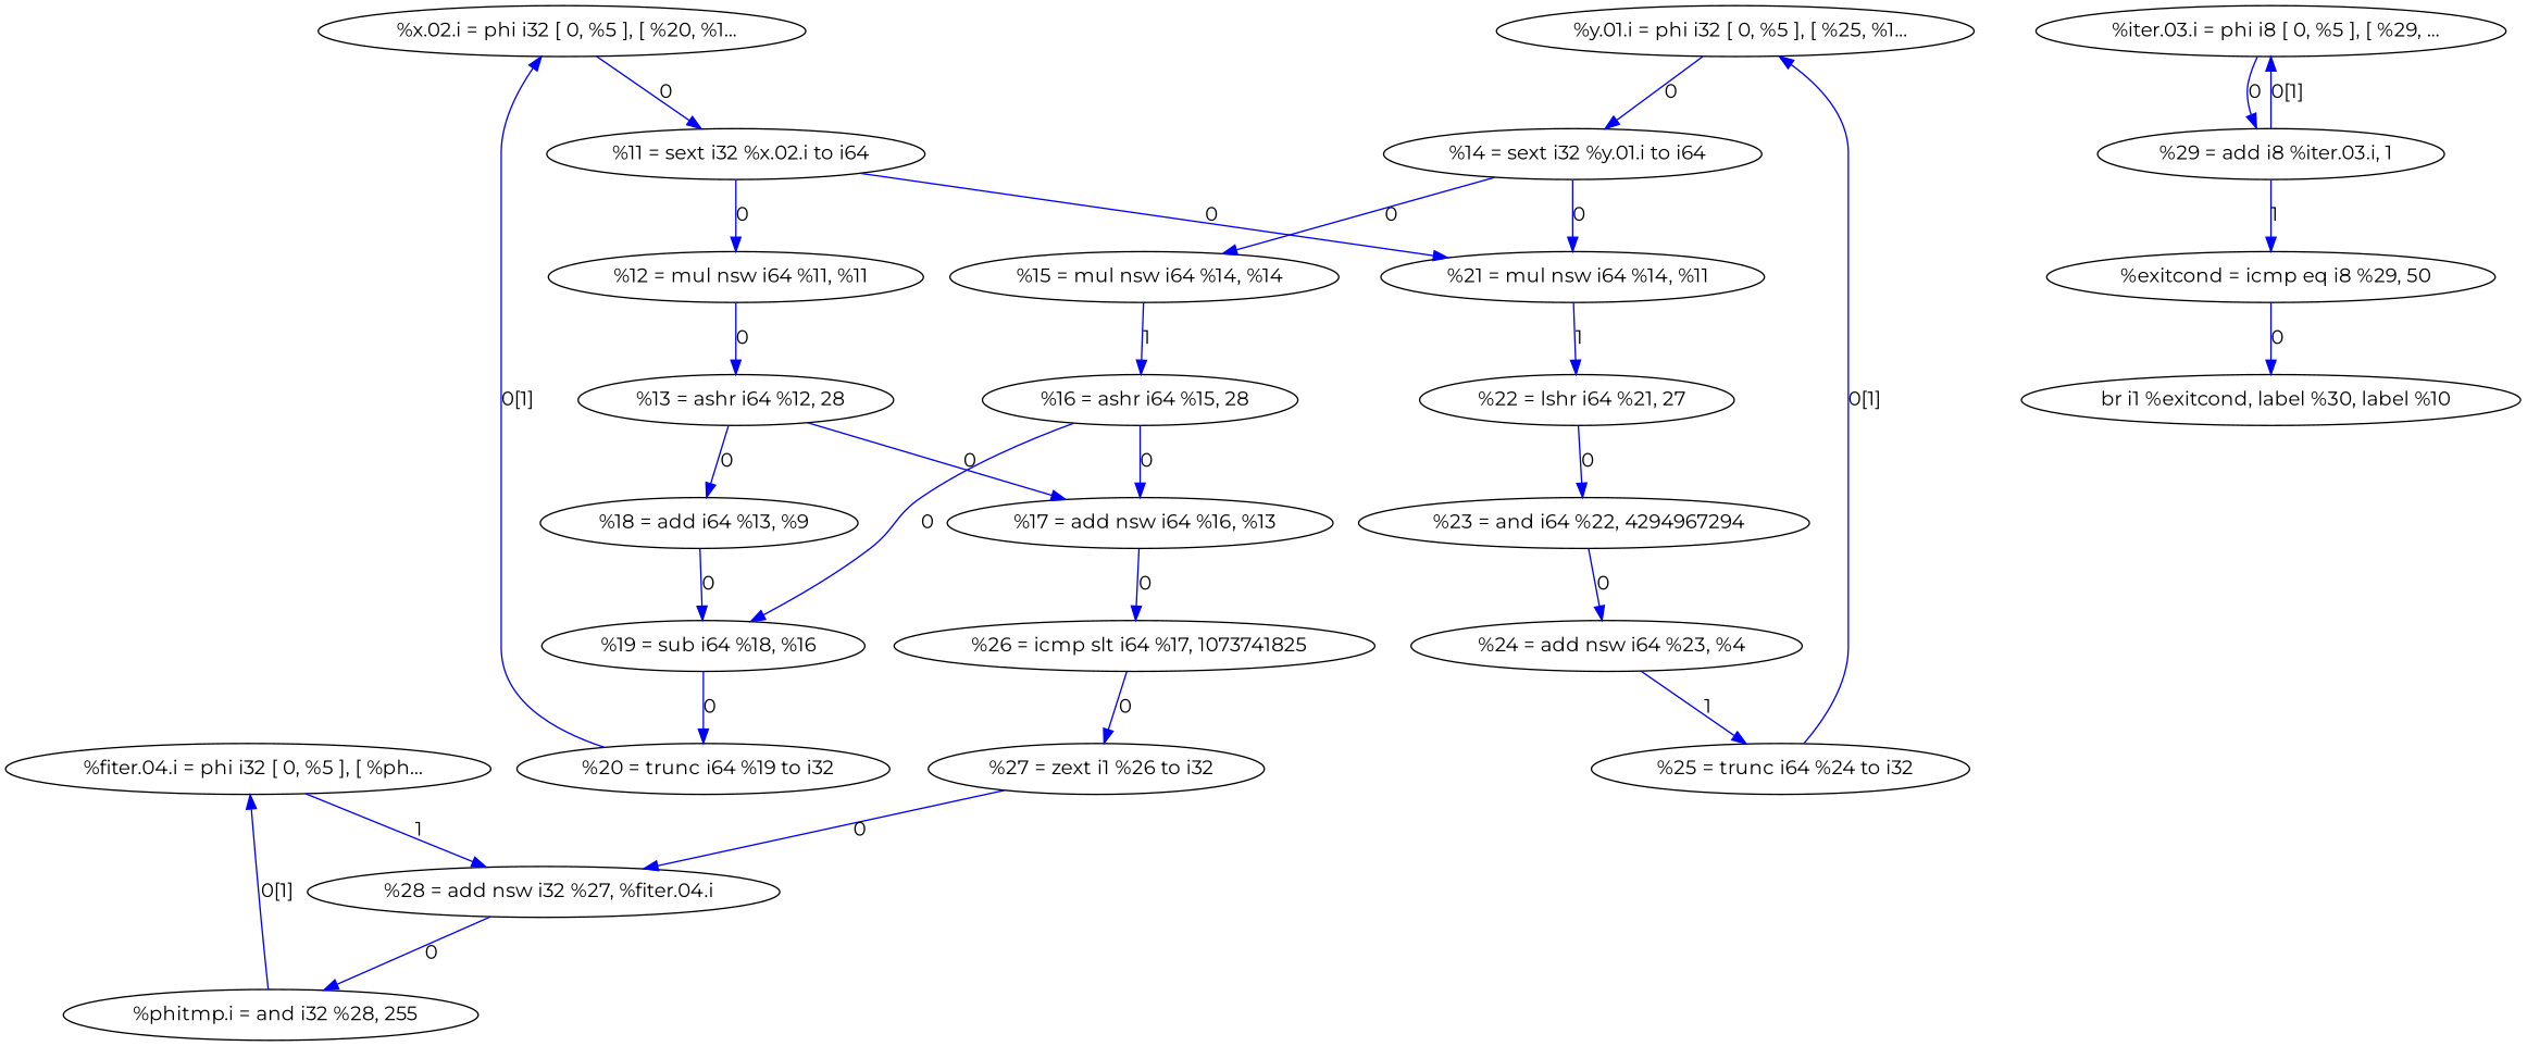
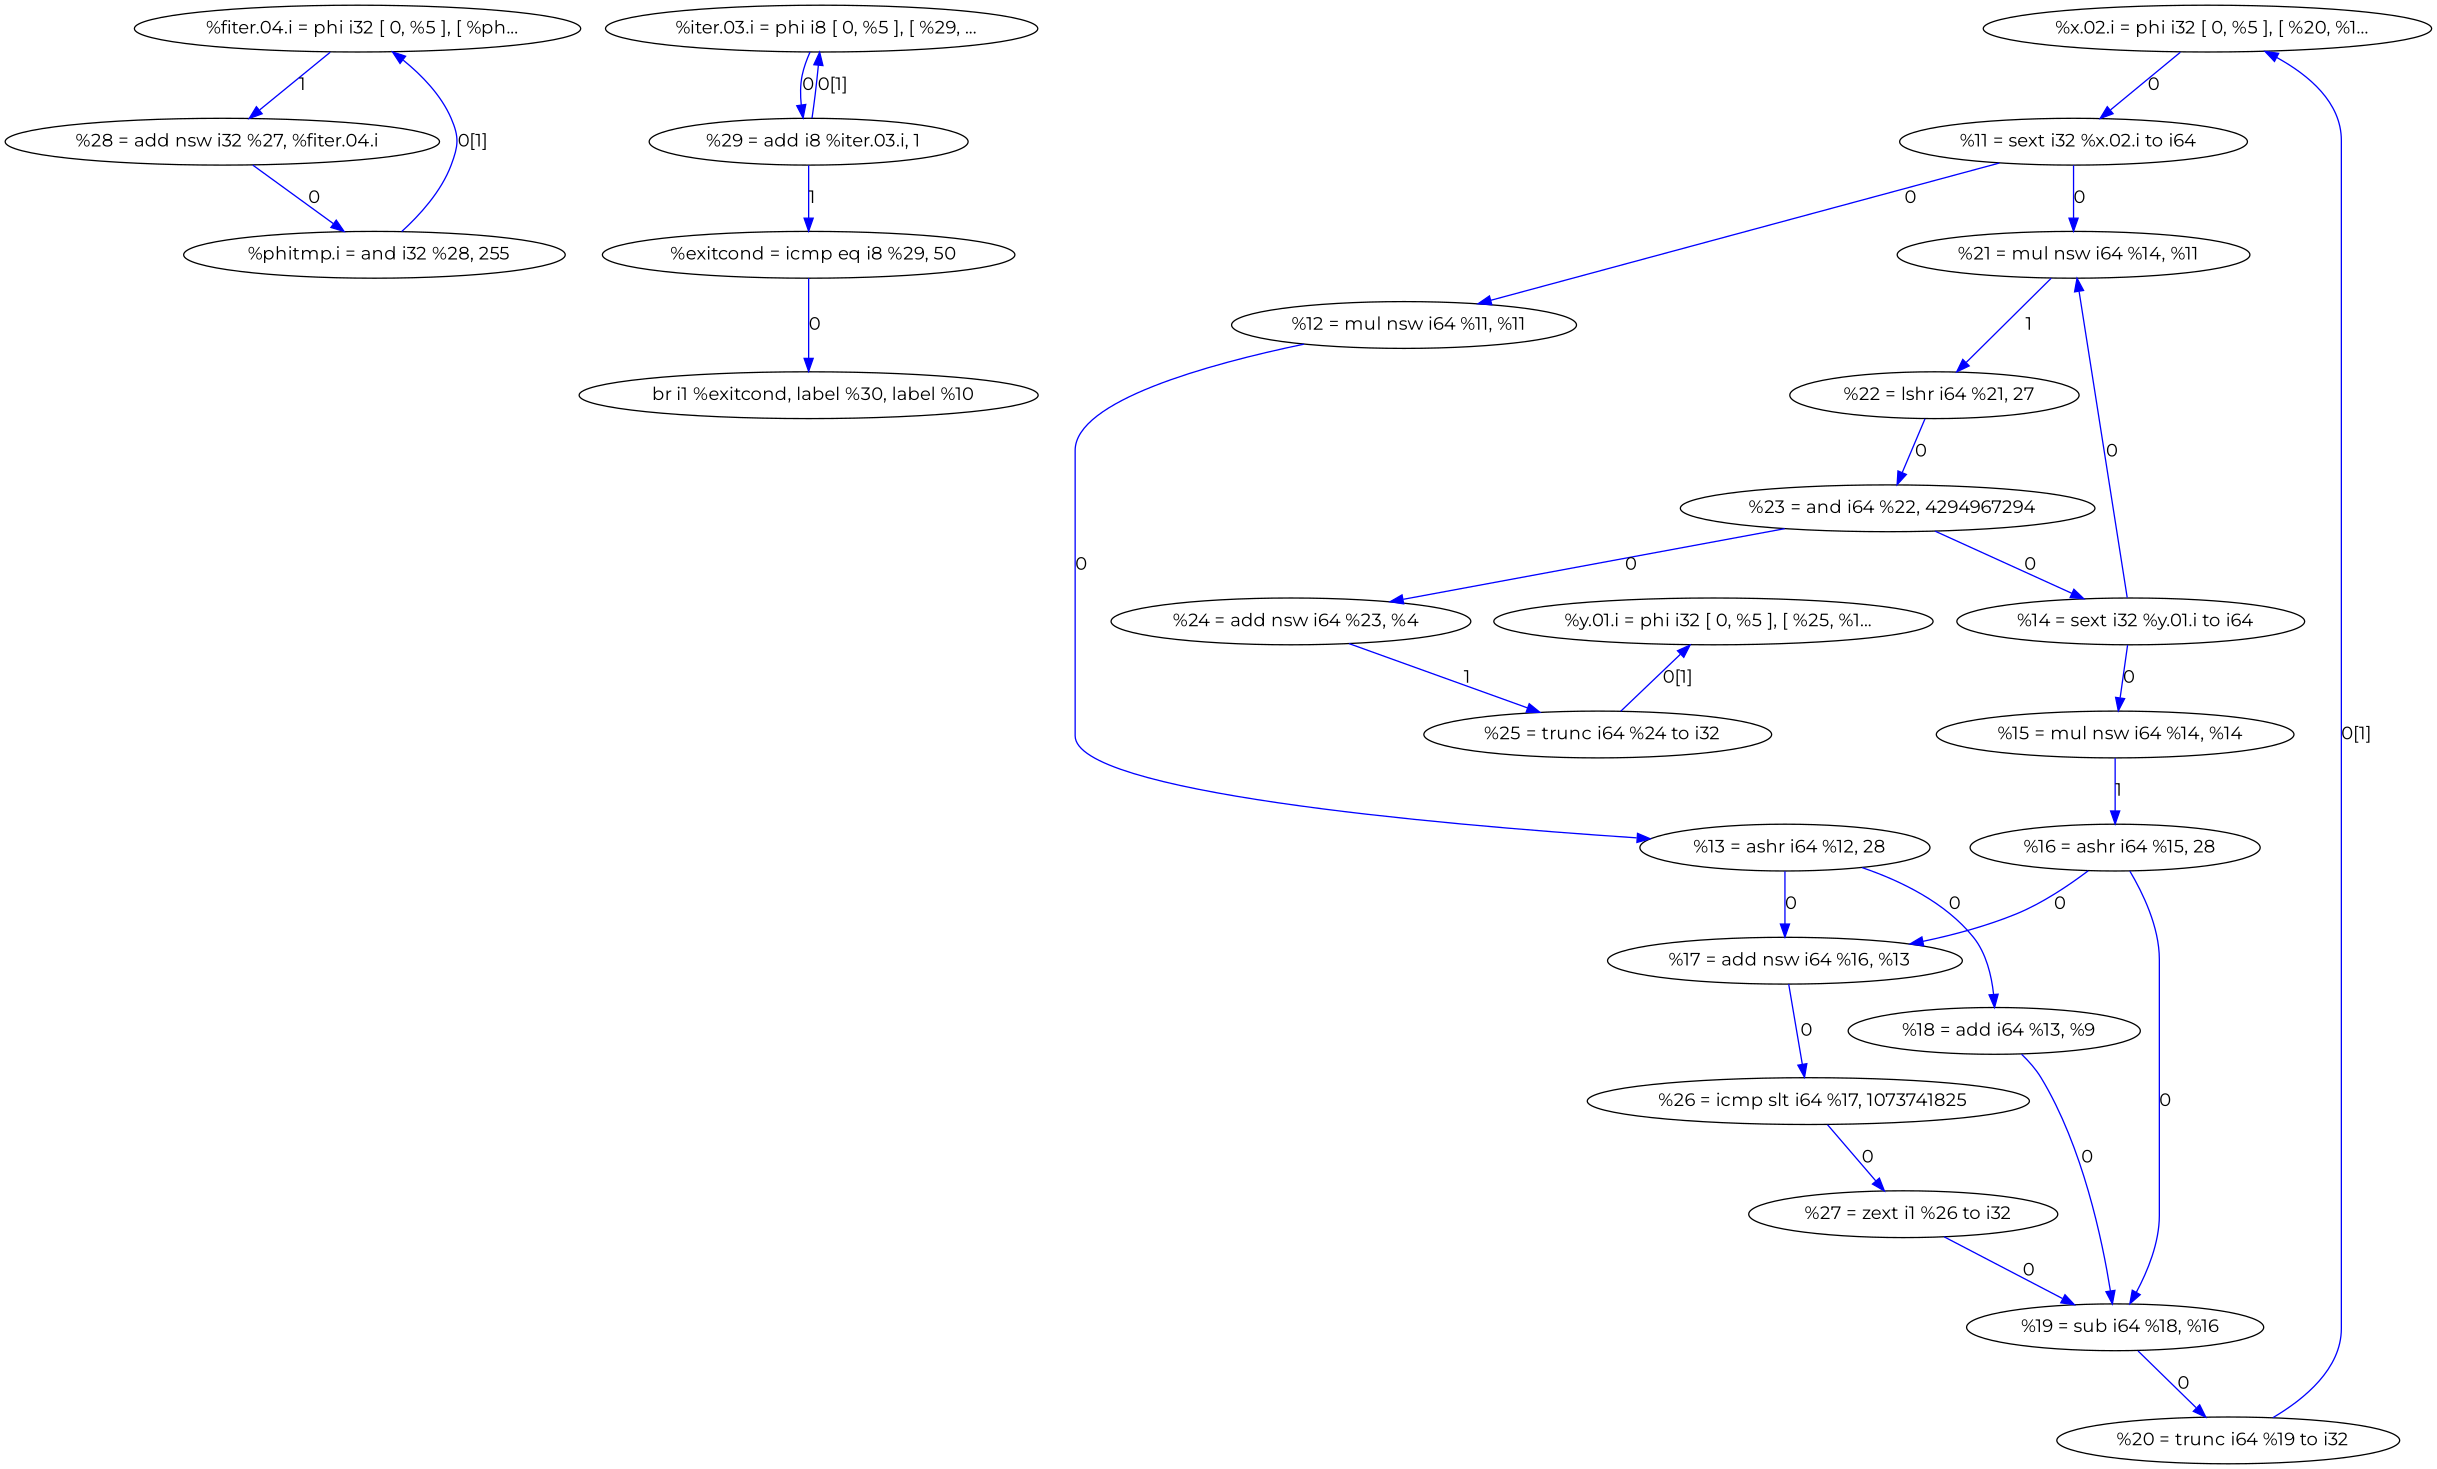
  digraph {
    fontname=Montserrat
    node [fontname=Montserrat]
    edge [color=blue fontname=Montserrat]
    n1 [label="  %28 = add nsw i32 %27, %fiter.04.i"]
    n2 [label="  %phitmp.i = and i32 %28, 255"]
    n3 [label="  %fiter.04.i = phi i32 [ 0, %5 ], [ %ph..."]
    n4 [label="  %29 = add i8 %iter.03.i, 1"]
    n5 [label="  %exitcond = icmp eq i8 %29, 50"]
    n6 [label="  br i1 %exitcond, label %30, label %10"]
    n7 [label="  %iter.03.i = phi i8 [ 0, %5 ], [ %29, ..."]
    n8 [label="  %11 = sext i32 %x.02.i to i64"]
    n9 [label="  %12 = mul nsw i64 %11, %11"]
    n10 [label="  %21 = mul nsw i64 %14, %11"]
    n11 [label="  %13 = ashr i64 %12, 28"]
    n12 [label="  %22 = lshr i64 %21, 27"]
    n13 [label="  %x.02.i = phi i32 [ 0, %5 ], [ %20, %1..."]
    n14 [label="  %20 = trunc i64 %19 to i32"]
    n15 [label="  %14 = sext i32 %y.01.i to i64"]
    n16 [label="  %15 = mul nsw i64 %14, %14"]
    n17 [label="  %16 = ashr i64 %15, 28"]
    n18 [label="  %y.01.i = phi i32 [ 0, %5 ], [ %25, %1..."]
    n19 [label="  %25 = trunc i64 %24 to i32"]
    n20 [label="  %17 = add nsw i64 %16, %13"]
    n21 [label="  %18 = add i64 %13, %9"]
    n22 [label="  %23 = and i64 %22, 4294967294"]
    n23 [label="  %26 = icmp slt i64 %17, 1073741825"]
    n24 [label="  %19 = sub i64 %18, %16"]
    n25 [label="  %27 = zext i1 %26 to i32"]
    n26 [label="  %24 = add nsw i64 %23, %4"]
    n1 -> n2 [label=0]
    n3 -> n1 [label=1]
    n3 -> n2 [dir=back label="0[1]"]
    n4 -> n5 [label=1]
    n5 -> n6 [label=0]
    n7 -> n4 [label=0]
    n7 -> n4 [dir=back label="0[1]"]
    n8 -> n9 [label=0]
    n8 -> n10 [label=0]
    n9 -> n11 [label=0]
    n10 -> n12 [label=1]
    n11 -> n20 [label=0]
    n11 -> n21 [label=0]
    n12 -> n22 [label=0]
    n13 -> n8 [label=0]
    n13 -> n14 [dir=back label="0[1]"]
    n15 -> n10 [label=0]
    n15 -> n16 [label=0]
    n16 -> n17 [label=1]
    n17 -> n20 [label=0]
    n17 -> n24 [label=0]
-   n18 -> n15 [label=0]
+   n22 -> n15 [label=0]
    n18 -> n19 [dir=back label="0[1]"]
    n20 -> n23 [label=0]
    n21 -> n24 [label=0]
    n22 -> n26 [label=0]
    n23 -> n25 [label=0]
    n24 -> n14 [label=0]
-   n25 -> n1 [label=0]
+   n25 -> n24 [label=0]
    n26 -> n19 [label=1]
  }
